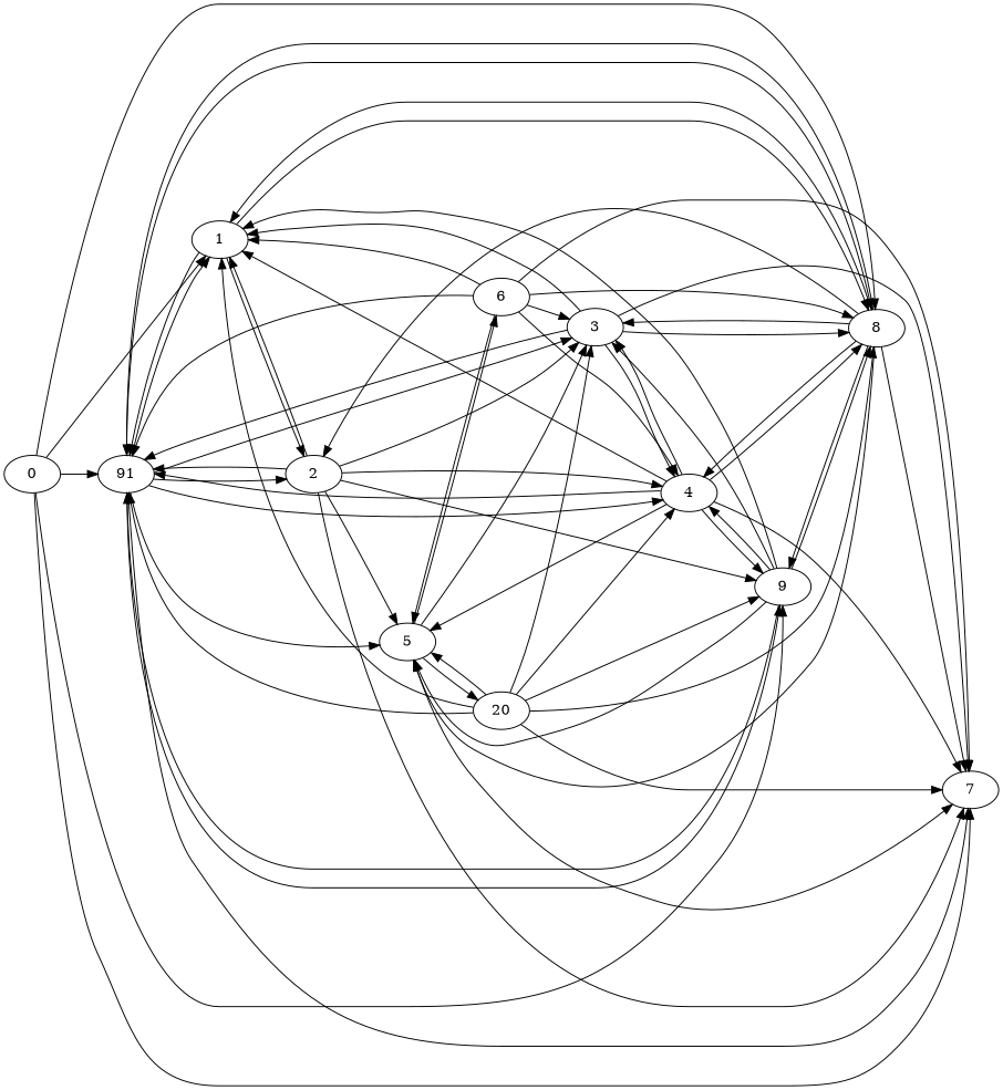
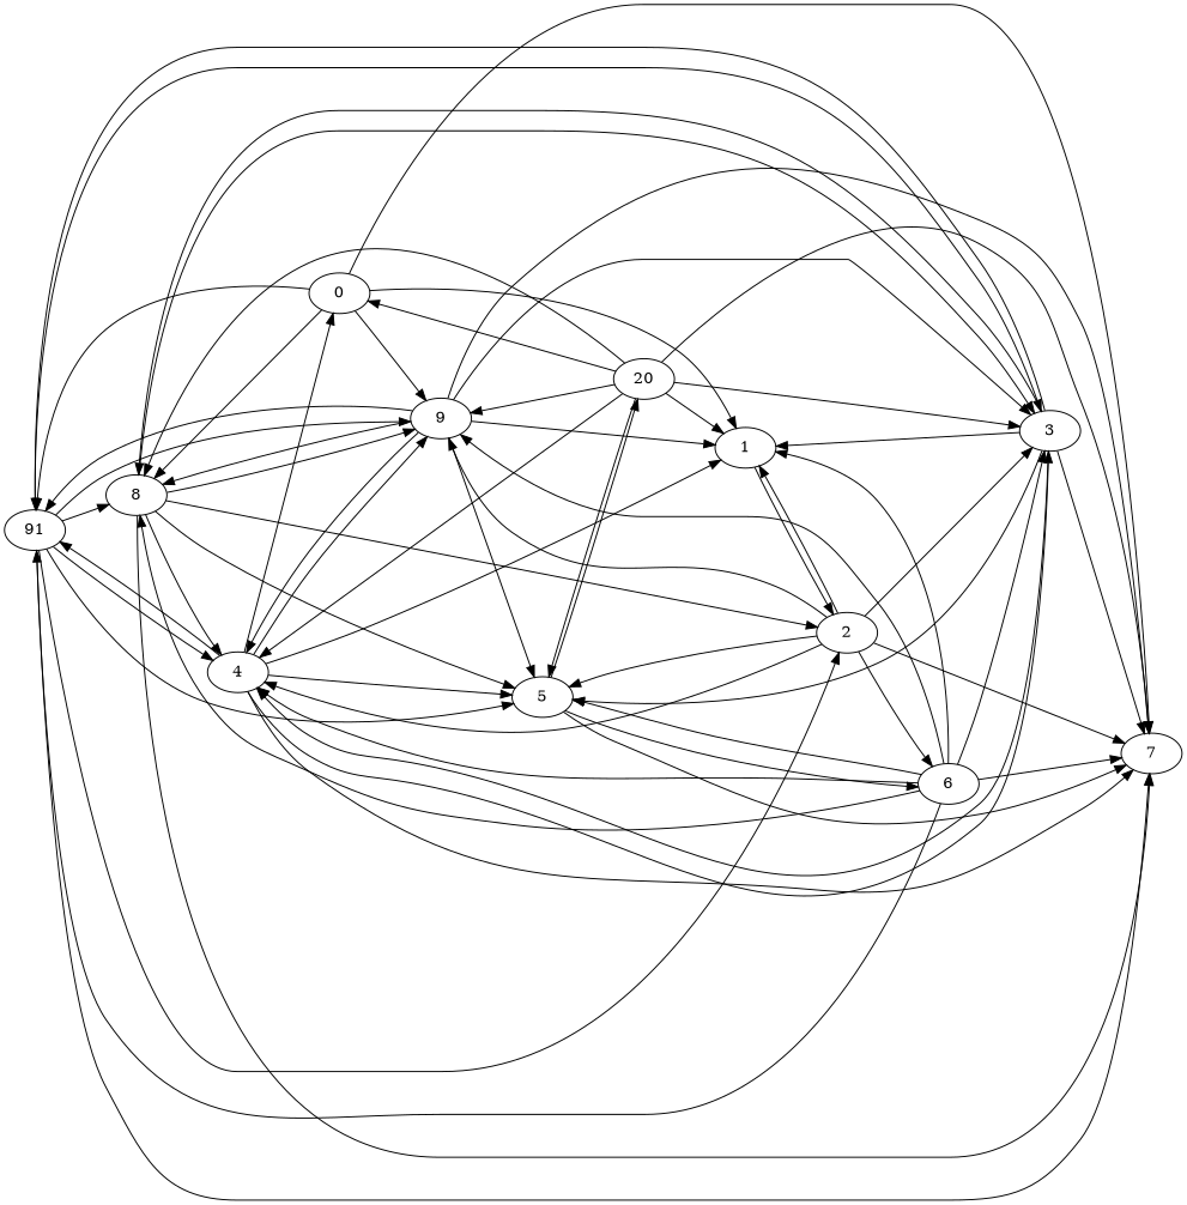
  digraph {
    rankdir=LR
    n1 [label=91]
    1
    8
    4
    7
    2
    9
    3
    5
    n10 [label=20]
    6
    0
-   n1 -> 1
    n1 -> 8
    n1 -> 4
    n1 -> 7
    n1 -> 2
    n1 -> 9
    n1 -> 3
    n1 -> 5
-   1 -> n1
-   1 -> 8
    1 -> 2
-   8 -> n1
-   8 -> 1
    8 -> 4
    8 -> 7
    8 -> 2
    8 -> 9
    8 -> 3
    8 -> 5
    4 -> n1
    4 -> 1
-   4 -> 8
+   4 -> 0
    4 -> 7
    4 -> 9
    4 -> 3
    4 -> 5
-   2 -> n1
+   2 -> 6
    2 -> 1
    2 -> 4
    2 -> 7
    2 -> 9
    2 -> 3
    2 -> 5
    9 -> n1
    9 -> 1
    9 -> 8
    9 -> 4
+   9 -> 7
    9 -> 3
    9 -> 5
    3 -> n1
    3 -> 1
    3 -> 8
    3 -> 4
    3 -> 7
-   5 -> 3
+   3 -> 5
    5 -> 7
    5 -> n10
    5 -> 6
-   n10 -> n1
+   n10 -> 0
    n10 -> 1
    n10 -> 8
    n10 -> 4
    n10 -> 7
    n10 -> 9
    n10 -> 3
    n10 -> 5
    6 -> n1
    6 -> 1
    6 -> 8
    6 -> 4
    6 -> 7
+   6 -> 9
    6 -> 3
    6 -> 5
    0 -> n1
    0 -> 1
    0 -> 8
    0 -> 7
    0 -> 9
  }
